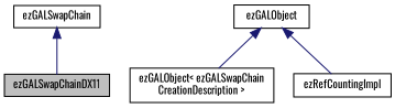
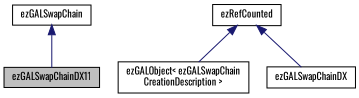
  digraph {
    fontname=Oswald
    node [color=black fillcolor=white fontname=Oswald fontsize=10 shape=record style=filled]
    edge [color=midnightblue dir=back fontname=Oswald fontsize=10 labelfontname=Helvetica labelfontsize=10 style=solid]
    n1 [fillcolor=grey75 fontcolor=black height=0.2 label=ezGALSwapChainDX11 width=0.4]
    n2 [height=0.2 label=ezGALSwapChain width=0.4]
    n3 [height=0.2 label="ezGALObject\< ezGALSwapChain\lCreationDescription \>" width=0.4]
-   n4 [height=0.2 label=ezGALObject width=0.4]
-   n5 [height=0.2 label=ezRefCountingImpl width=0.4]
+   n4 [height=0.2 label=ezRefCounted width=0.4]
+   n5 [height=0.2 label=ezGALSwapChainDX width=0.4]
    n2 -> n1
    n4 -> n3
    n4 -> n5
  }
